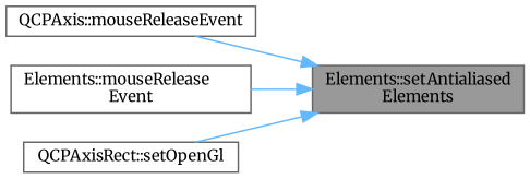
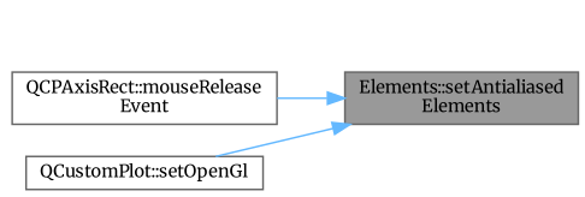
  digraph {
    fontname=Merriweather
    rankdir=RL
    node [color=grey40 fillcolor=white fontname=Merriweather fontsize=10 shape=box style=filled]
    edge [color=steelblue1 dir=back fontname=Merriweather fontsize=10 labelfontname=Helvetica labelfontsize=10 style=solid]
    n1 [color=gray40 fillcolor=grey60 fontcolor=black height=0.2 label="Elements::setAntialiased\lElements" width=0.4]
-   n2 [height=0.2 label="QCPAxis::mouseReleaseEvent" width=0.4]
-   n3 [height=0.2 label="Elements::mouseRelease\lEvent" width=0.4]
-   n4 [height=0.2 label="QCPAxisRect::setOpenGl" width=0.4]
-   n1 -> n2
+   n3 [height=0.2 label="QCPAxisRect::mouseRelease\lEvent" width=0.4]
+   n4 [height=0.2 label="QCustomPlot::setOpenGl" width=0.4]
    n1 -> n3
    n1 -> n4
  }
